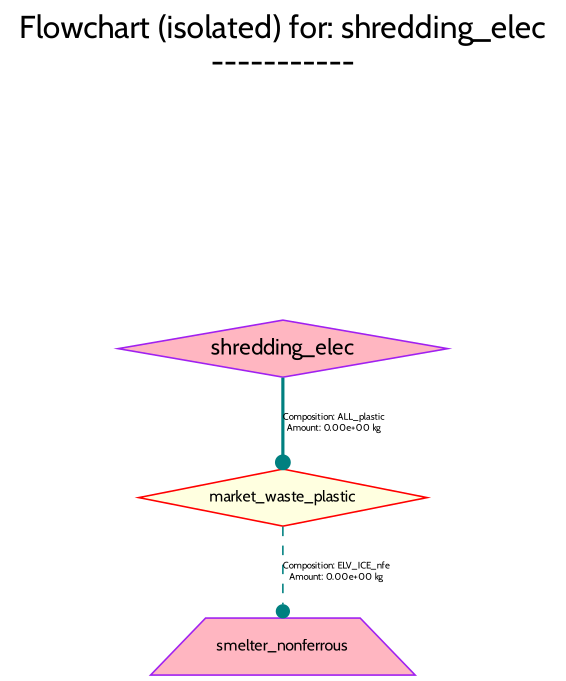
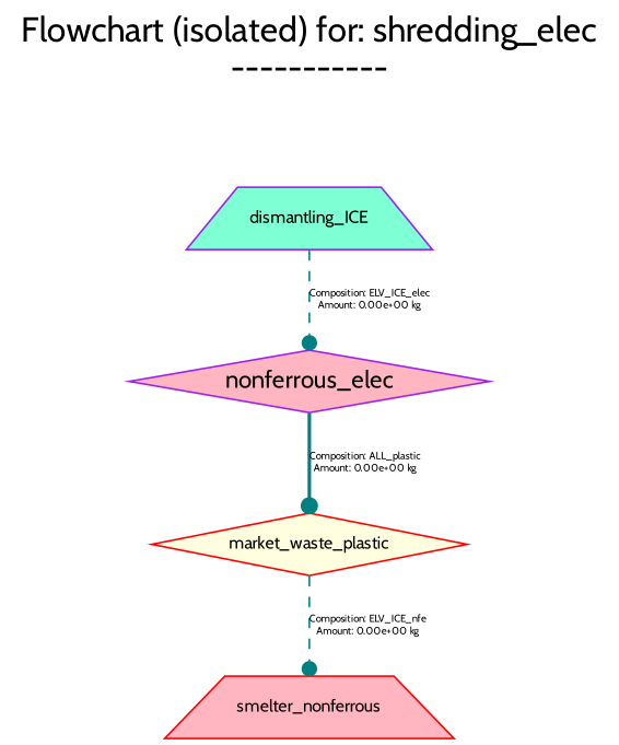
  digraph {
    font=Cabin
    fontname=Cabin
    fontsize=20
    label="Flowchart (isolated) for: shredding_elec\n-----------"
    labeljust=c
    labelloc=tc
    nodesep=0.6
    rankdir=TB
    ranksep=0.6
    node [color=purple fillcolor=lightpink fontname=Cabin fontsize=10 shape=diamond style=filled]
    edge [arrowhead=dot color=teal fontname=Cabin fontsize=6 style=dashed]
-   shredding_elec [fontsize=14 height=0.5 width=1.4861]
+   shredding_elec [fontsize=14 height=0.5 width=1.4861 label=nonferrous_elec]
    market_waste_plastic [color=red fillcolor=lightyellow height=0.5 width=1.5139]
-   smelter_nonferrous [height=0.5 shape=trapezium width=1.3889]
+   smelter_nonferrous [color=red height=0.5 shape=trapezium width=1.3889]
+   dismantling_ICE [fillcolor=aquamarine height=0.5 shape=trapezium width=1.1806]
    shredding_elec -> market_waste_plastic [label="Composition: ALL_plastic\nAmount: 0.00e+00 kg" style=bold]
    market_waste_plastic -> smelter_nonferrous [label="Composition: ELV_ICE_nfe\nAmount: 0.00e+00 kg"]
+   dismantling_ICE -> shredding_elec [label="Composition: ELV_ICE_elec\nAmount: 0.00e+00 kg"]
  }
